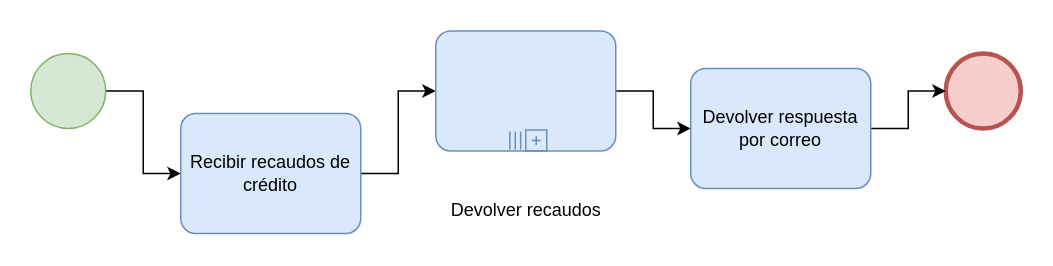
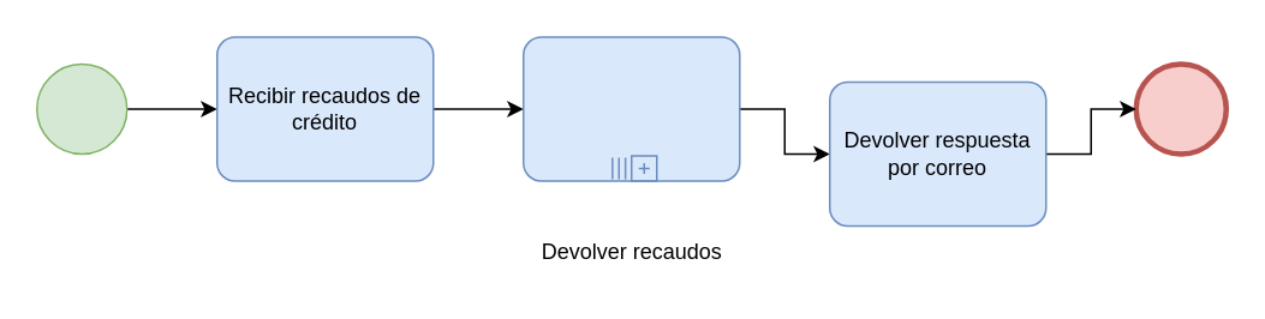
  <mxCell id="0" />
  <mxCell id="1" parent="0" />
  <mxCell id="2" value="" style="edgeStyle=orthogonalEdgeStyle;rounded=0;orthogonalLoop=1;jettySize=auto;html=1;" edge="1" parent="1" source="3" target="6"><mxGeometry relative="1" as="geometry" /></mxCell>
  <mxCell id="3" value="" style="points=[[0.145,0.145,0],[0.5,0,0],[0.855,0.145,0],[1,0.5,0],[0.855,0.855,0],[0.5,1,0],[0.145,0.855,0],[0,0.5,0]];shape=mxgraph.bpmn.event;html=1;verticalLabelPosition=bottom;labelBackgroundColor=#ffffff;verticalAlign=top;align=center;perimeter=ellipsePerimeter;outlineConnect=0;aspect=fixed;outline=standard;symbol=general;fillColor=#d5e8d4;strokeColor=#82b366;" vertex="1" parent="1"><mxGeometry x="20" y="35" width="50" height="50" as="geometry" /></mxCell>
  <mxCell id="4" value="" style="points=[[0.145,0.145,0],[0.5,0,0],[0.855,0.145,0],[1,0.5,0],[0.855,0.855,0],[0.5,1,0],[0.145,0.855,0],[0,0.5,0]];shape=mxgraph.bpmn.event;html=1;verticalLabelPosition=bottom;labelBackgroundColor=#ffffff;verticalAlign=top;align=center;perimeter=ellipsePerimeter;outlineConnect=0;aspect=fixed;outline=end;symbol=terminate2;fillColor=#f8cecc;strokeColor=#b85450;" vertex="1" parent="1"><mxGeometry x="630" y="35" width="50" height="50" as="geometry" /></mxCell>
  <mxCell id="5" value="" style="edgeStyle=orthogonalEdgeStyle;rounded=0;orthogonalLoop=1;jettySize=auto;html=1;" edge="1" parent="1" source="6" target="8"><mxGeometry relative="1" as="geometry" /></mxCell>
- <mxCell id="6" value="Recibir recaudos de crédito" style="points=[[0.25,0,0],[0.5,0,0],[0.75,0,0],[1,0.25,0],[1,0.5,0],[1,0.75,0],[0.75,1,0],[0.5,1,0],[0.25,1,0],[0,0.75,0],[0,0.5,0],[0,0.25,0]];shape=mxgraph.bpmn.task;whiteSpace=wrap;rectStyle=rounded;size=10;html=1;taskMarker=abstract;fillColor=#dae8fc;strokeColor=#6c8ebf;" vertex="1" parent="1"><mxGeometry x="120" y="75" width="120" height="80" as="geometry" /></mxCell>
+ <mxCell id="6" value="Recibir recaudos de crédito" style="points=[[0.25,0,0],[0.5,0,0],[0.75,0,0],[1,0.25,0],[1,0.5,0],[1,0.75,0],[0.75,1,0],[0.5,1,0],[0.25,1,0],[0,0.75,0],[0,0.5,0],[0,0.25,0]];shape=mxgraph.bpmn.task;whiteSpace=wrap;rectStyle=rounded;size=10;html=1;taskMarker=abstract;fillColor=#dae8fc;strokeColor=#6c8ebf;" vertex="1" parent="1"><mxGeometry x="120" y="20" width="120" height="80" as="geometry" /></mxCell>
  <mxCell id="7" value="" style="edgeStyle=orthogonalEdgeStyle;rounded=0;orthogonalLoop=1;jettySize=auto;html=1;" edge="1" parent="1" source="8" target="10"><mxGeometry relative="1" as="geometry" /></mxCell>
  <mxCell id="8" value="" style="points=[[0.25,0,0],[0.5,0,0],[0.75,0,0],[1,0.25,0],[1,0.5,0],[1,0.75,0],[0.75,1,0],[0.5,1,0],[0.25,1,0],[0,0.75,0],[0,0.5,0],[0,0.25,0]];shape=mxgraph.bpmn.task;whiteSpace=wrap;rectStyle=rounded;size=10;html=1;taskMarker=abstract;isLoopSub=1;isLoopMultiParallel=1;fillColor=#dae8fc;strokeColor=#6c8ebf;" vertex="1" parent="1"><mxGeometry x="290" y="20" width="120" height="80" as="geometry" /></mxCell>
  <mxCell id="9" value="" style="edgeStyle=orthogonalEdgeStyle;rounded=0;orthogonalLoop=1;jettySize=auto;html=1;" edge="1" parent="1" source="10" target="4"><mxGeometry relative="1" as="geometry" /></mxCell>
  <mxCell id="10" value="Devolver respuesta por correo" style="points=[[0.25,0,0],[0.5,0,0],[0.75,0,0],[1,0.25,0],[1,0.5,0],[1,0.75,0],[0.75,1,0],[0.5,1,0],[0.25,1,0],[0,0.75,0],[0,0.5,0],[0,0.25,0]];shape=mxgraph.bpmn.task;whiteSpace=wrap;rectStyle=rounded;size=10;html=1;taskMarker=abstract;fillColor=#dae8fc;strokeColor=#6c8ebf;" vertex="1" parent="1"><mxGeometry x="460" y="45" width="120" height="80" as="geometry" /></mxCell>
  <mxCell id="11" value="Devolver recaudos" style="text;html=1;align=center;verticalAlign=middle;resizable=0;points=[];autosize=1;strokeColor=none;fillColor=none;" vertex="1" parent="1"><mxGeometry x="290" y="125" width="120" height="30" as="geometry" /></mxCell>
